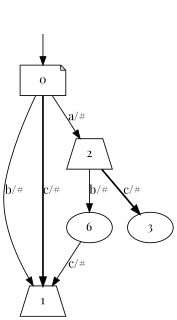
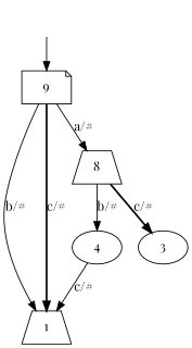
  digraph {
    fontname="Playfair Display"
    node [fontname="Playfair Display" shape=trapezium]
    edge [fontname="Playfair Display" style=solid]
    "" [shape=none]
-   0 [shape=note]
+   0 [shape=note label=9]
    1
-   2
-   4 [shape=ellipse label=6]
+   2 [label=8]
+   4 [shape=ellipse]
    3 [shape=ellipse]
    "" -> 0
    0 -> 1 [label="b/#"]
    0 -> 1 [label="c/#" style=bold]
    0 -> 2 [label="a/#"]
    2 -> 4 [label="b/#"]
    2 -> 3 [label="c/#" style=bold]
    4 -> 1 [label="c/#"]
  }
